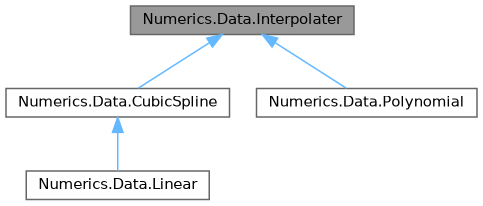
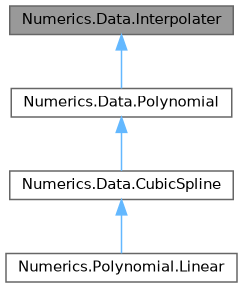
  digraph {
    node [color=gray40 fillcolor=white fontname=Helvetica fontsize=10 shape=box style=filled]
    edge [color=steelblue1 dir=back fontname=Helvetica fontsize=10 labelfontname=Helvetica labelfontsize=10 style=solid]
    n1 [fillcolor=grey60 fontcolor=black height=0.2 label="Numerics.Data.Interpolater" width=0.4]
    n2 [height=0.2 label="Numerics.Data.CubicSpline" width=0.4]
    n3 [height=0.2 label="Numerics.Data.Polynomial" width=0.4]
-   n4 [height=0.2 label="Numerics.Data.Linear" width=0.4]
-   n1 -> n2
+   n4 [height=0.2 label="Numerics.Polynomial.Linear" width=0.4]
+   n3 -> n2
    n1 -> n3
    n2 -> n4
  }
